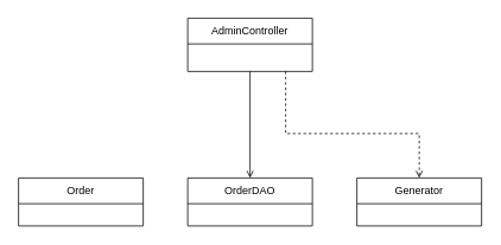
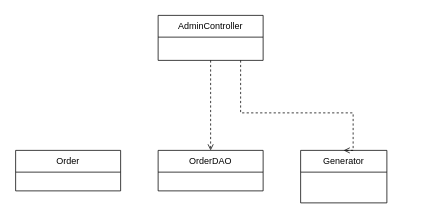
  <mxCell id="0" />
  <mxCell id="1" parent="0" />
  <mxCell id="2" value="&lt;span style=&quot;font-weight: normal;&quot;&gt;AdminController&lt;/span&gt;" style="swimlane;fontStyle=1;align=center;verticalAlign=middle;childLayout=stackLayout;horizontal=1;startSize=29;horizontalStack=0;resizeParent=1;resizeParentMax=0;resizeLast=0;collapsible=0;marginBottom=0;html=1;whiteSpace=wrap;" parent="1" vertex="1"><mxGeometry x="210" y="20" width="140" height="60" as="geometry" /></mxCell>
  <mxCell id="3" value="&lt;span style=&quot;font-weight: normal;&quot;&gt;Order&lt;/span&gt;" style="swimlane;fontStyle=1;align=center;verticalAlign=middle;childLayout=stackLayout;horizontal=1;startSize=29;horizontalStack=0;resizeParent=1;resizeParentMax=0;resizeLast=0;collapsible=0;marginBottom=0;html=1;whiteSpace=wrap;" parent="1" vertex="1"><mxGeometry x="20" y="200" width="140" height="54" as="geometry" /></mxCell>
  <mxCell id="4" value="&lt;span style=&quot;font-weight: normal;&quot;&gt;OrderDAO&lt;/span&gt;" style="swimlane;fontStyle=1;align=center;verticalAlign=middle;childLayout=stackLayout;horizontal=1;startSize=29;horizontalStack=0;resizeParent=1;resizeParentMax=0;resizeLast=0;collapsible=0;marginBottom=0;html=1;whiteSpace=wrap;" parent="1" vertex="1"><mxGeometry x="210" y="200" width="140" height="54" as="geometry" /></mxCell>
- <mxCell id="5" style="edgeStyle=orthogonalEdgeStyle;rounded=0;orthogonalLoop=1;jettySize=auto;html=1;entryX=0.5;entryY=0;entryDx=0;entryDy=0;dashed=0;endArrow=open;endFill=0;exitX=0.5;exitY=1;exitDx=0;exitDy=0;" parent="1" source="2" target="4" edge="1"><mxGeometry relative="1" as="geometry"><mxPoint x="350" y="190" as="targetPoint" /><Array as="points" /><mxPoint x="190" y="90" as="sourcePoint" /></mxGeometry></mxCell>
- <mxCell id="6" value="&lt;span style=&quot;font-weight: normal;&quot;&gt;Generator&lt;/span&gt;" style="swimlane;fontStyle=1;align=center;verticalAlign=middle;childLayout=stackLayout;horizontal=1;startSize=29;horizontalStack=0;resizeParent=1;resizeParentMax=0;resizeLast=0;collapsible=0;marginBottom=0;html=1;whiteSpace=wrap;" parent="1" vertex="1"><mxGeometry x="400" y="200" width="140" height="54" as="geometry" /></mxCell>
+ <mxCell id="5" style="edgeStyle=orthogonalEdgeStyle;rounded=0;orthogonalLoop=1;jettySize=auto;html=1;entryX=0.5;entryY=0;entryDx=0;entryDy=0;dashed=1;endArrow=open;endFill=0;exitX=0.5;exitY=1;exitDx=0;exitDy=0;" parent="1" source="2" target="4" edge="1"><mxGeometry relative="1" as="geometry"><mxPoint x="350" y="190" as="targetPoint" /><Array as="points" /><mxPoint x="190" y="90" as="sourcePoint" /></mxGeometry></mxCell>
+ <mxCell id="6" value="&lt;span style=&quot;font-weight: normal;&quot;&gt;Generator&lt;/span&gt;" style="swimlane;fontStyle=1;align=center;verticalAlign=middle;childLayout=stackLayout;horizontal=1;startSize=29;horizontalStack=0;resizeParent=1;resizeParentMax=0;resizeLast=0;collapsible=0;marginBottom=0;html=1;whiteSpace=wrap;" parent="1" vertex="1"><mxGeometry x="400" y="200" width="115" height="70" as="geometry" /></mxCell>
  <mxCell id="7" style="edgeStyle=orthogonalEdgeStyle;rounded=0;orthogonalLoop=1;jettySize=auto;html=1;entryX=0.5;entryY=0;entryDx=0;entryDy=0;dashed=1;endArrow=open;endFill=0;" parent="1" target="6" edge="1"><mxGeometry relative="1" as="geometry"><mxPoint x="510" y="196" as="targetPoint" /><Array as="points"><mxPoint x="320" y="150" /><mxPoint x="470" y="150" /></Array><mxPoint x="320" y="80" as="sourcePoint" /></mxGeometry></mxCell>
